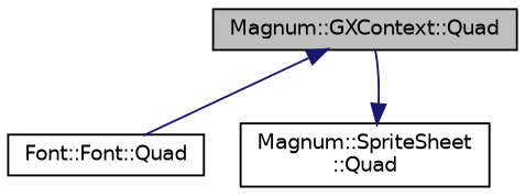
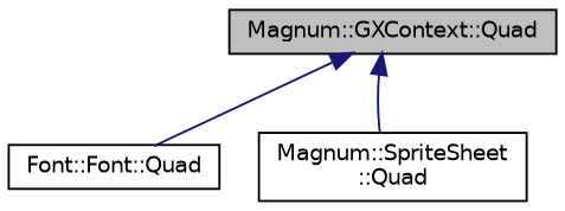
  digraph {
    node [color=black fillcolor=white fontname=Helvetica fontsize=10 shape=record style=filled]
    edge [color=midnightblue dir=back fontname=Helvetica fontsize=10 labelfontname=Helvetica labelfontsize=10 style=solid]
    n1 [fillcolor=grey75 fontcolor=black height=0.2 label="Magnum::GXContext::Quad" width=0.4]
    n2 [height=0.2 label="Font::Font::Quad" width=0.4]
    n3 [height=0.2 label="Magnum::SpriteSheet\l::Quad" width=0.4]
    n1 -> n2
-   n3 -> n1
+   n1 -> n3
  }
